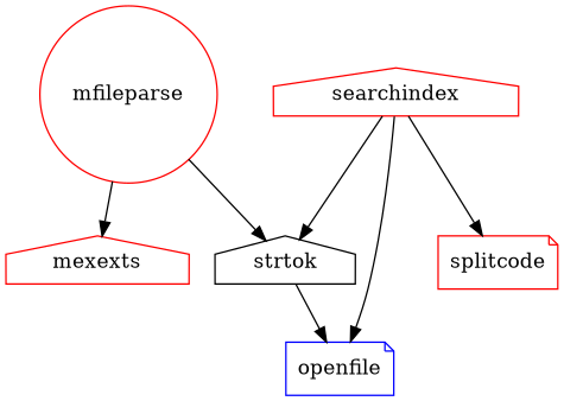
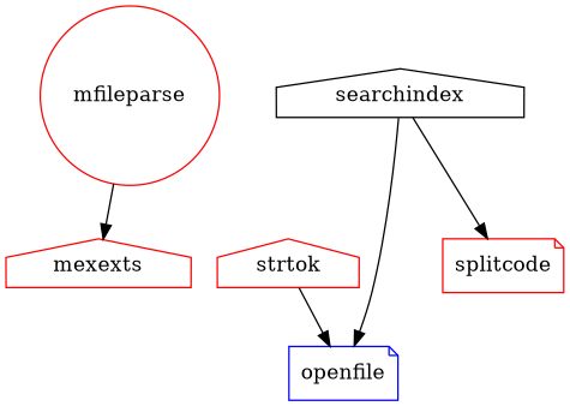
  digraph {
    node [color=red shape=house]
    mfileparse [shape=circle]
    mexexts
-   strtok [color=black]
+   strtok
    openfile [color=blue shape=note]
    splitcode [shape=note]
-   searchindex
+   searchindex [color=black]
    mfileparse -> mexexts
-   mfileparse -> strtok
    strtok -> openfile
-   searchindex -> strtok
    searchindex -> openfile
    searchindex -> splitcode
  }
